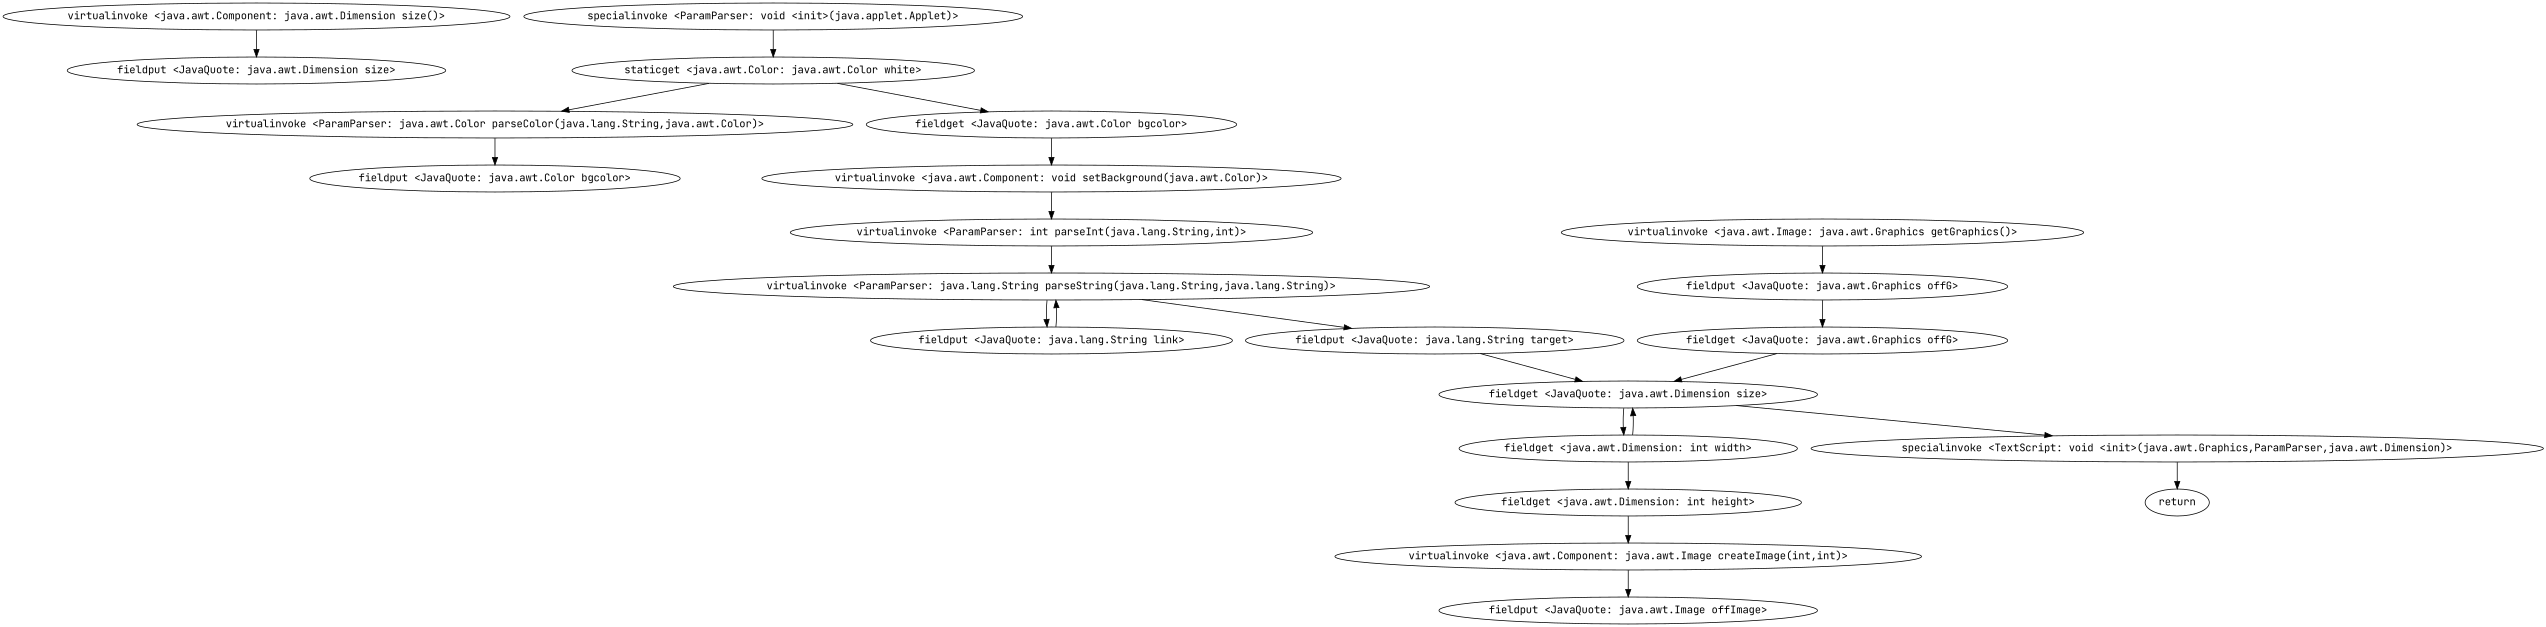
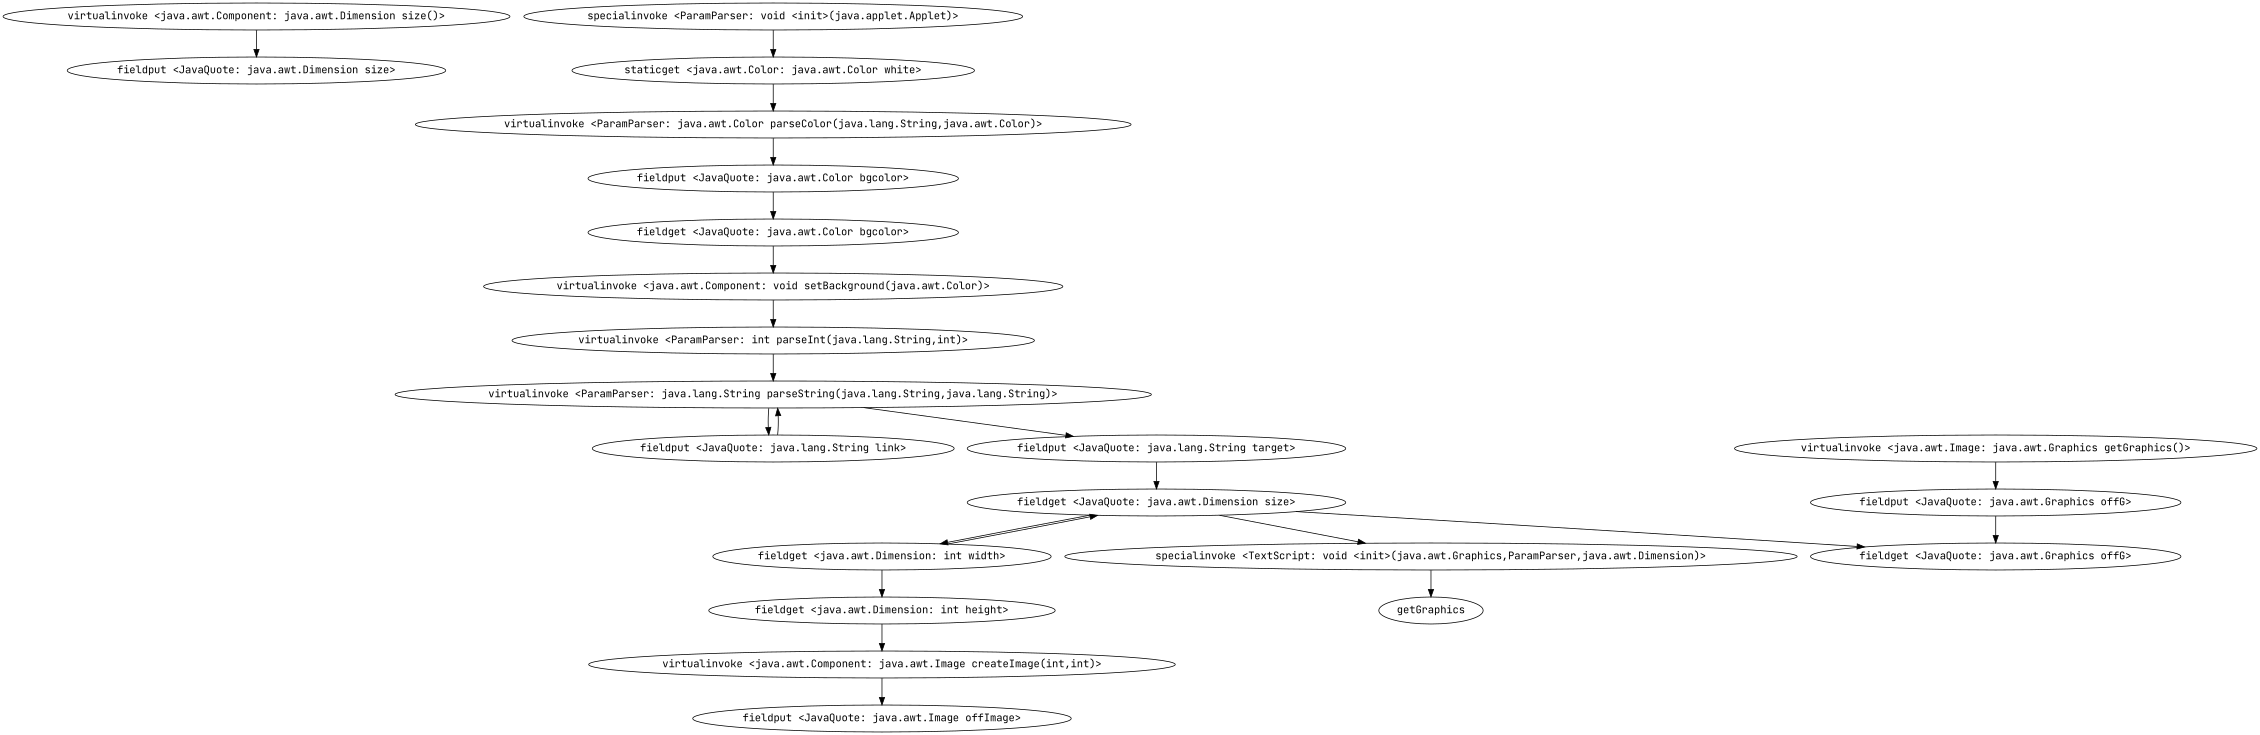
  digraph {
    fontname="JetBrains Mono"
    node [fontname="JetBrains Mono"]
    edge [fontname="JetBrains Mono"]
    "virtualinvoke <java.awt.Component: java.awt.Dimension size()>"
    "fieldput <JavaQuote: java.awt.Dimension size>"
    "specialinvoke <ParamParser: void <init>(java.applet.Applet)>"
    "staticget <java.awt.Color: java.awt.Color white>"
    "virtualinvoke <ParamParser: java.awt.Color parseColor(java.lang.String,java.awt.Color)>"
    "fieldput <JavaQuote: java.awt.Color bgcolor>"
    "fieldget <JavaQuote: java.awt.Color bgcolor>"
    "virtualinvoke <java.awt.Component: void setBackground(java.awt.Color)>"
    "virtualinvoke <ParamParser: int parseInt(java.lang.String,int)>"
    "virtualinvoke <ParamParser: java.lang.String parseString(java.lang.String,java.lang.String)>"
    "fieldput <JavaQuote: java.lang.String link>"
    "fieldput <JavaQuote: java.lang.String target>"
    "fieldget <JavaQuote: java.awt.Dimension size>"
    "fieldget <java.awt.Dimension: int width>"
    "specialinvoke <TextScript: void <init>(java.awt.Graphics,ParamParser,java.awt.Dimension)>"
    "fieldget <java.awt.Dimension: int height>"
    "virtualinvoke <java.awt.Component: java.awt.Image createImage(int,int)>"
-   return
+   return [label=getGraphics]
    "fieldput <JavaQuote: java.awt.Image offImage>"
    "virtualinvoke <java.awt.Image: java.awt.Graphics getGraphics()>"
    "fieldput <JavaQuote: java.awt.Graphics offG>"
    "fieldget <JavaQuote: java.awt.Graphics offG>"
    "virtualinvoke <java.awt.Component: java.awt.Dimension size()>" -> "fieldput <JavaQuote: java.awt.Dimension size>"
    "specialinvoke <ParamParser: void <init>(java.applet.Applet)>" -> "staticget <java.awt.Color: java.awt.Color white>"
    "staticget <java.awt.Color: java.awt.Color white>" -> "virtualinvoke <ParamParser: java.awt.Color parseColor(java.lang.String,java.awt.Color)>"
    "virtualinvoke <ParamParser: java.awt.Color parseColor(java.lang.String,java.awt.Color)>" -> "fieldput <JavaQuote: java.awt.Color bgcolor>"
-   "staticget <java.awt.Color: java.awt.Color white>" -> "fieldget <JavaQuote: java.awt.Color bgcolor>"
+   "fieldput <JavaQuote: java.awt.Color bgcolor>" -> "fieldget <JavaQuote: java.awt.Color bgcolor>"
    "fieldget <JavaQuote: java.awt.Color bgcolor>" -> "virtualinvoke <java.awt.Component: void setBackground(java.awt.Color)>"
    "virtualinvoke <java.awt.Component: void setBackground(java.awt.Color)>" -> "virtualinvoke <ParamParser: int parseInt(java.lang.String,int)>"
    "virtualinvoke <ParamParser: int parseInt(java.lang.String,int)>" -> "virtualinvoke <ParamParser: java.lang.String parseString(java.lang.String,java.lang.String)>"
    "virtualinvoke <ParamParser: java.lang.String parseString(java.lang.String,java.lang.String)>" -> "fieldput <JavaQuote: java.lang.String link>"
    "virtualinvoke <ParamParser: java.lang.String parseString(java.lang.String,java.lang.String)>" -> "fieldput <JavaQuote: java.lang.String target>"
    "fieldput <JavaQuote: java.lang.String link>" -> "virtualinvoke <ParamParser: java.lang.String parseString(java.lang.String,java.lang.String)>"
    "fieldput <JavaQuote: java.lang.String target>" -> "fieldget <JavaQuote: java.awt.Dimension size>"
    "fieldget <JavaQuote: java.awt.Dimension size>" -> "fieldget <java.awt.Dimension: int width>"
    "fieldget <JavaQuote: java.awt.Dimension size>" -> "specialinvoke <TextScript: void <init>(java.awt.Graphics,ParamParser,java.awt.Dimension)>"
    "fieldget <java.awt.Dimension: int width>" -> "fieldget <JavaQuote: java.awt.Dimension size>"
    "fieldget <java.awt.Dimension: int width>" -> "fieldget <java.awt.Dimension: int height>"
    "specialinvoke <TextScript: void <init>(java.awt.Graphics,ParamParser,java.awt.Dimension)>" -> return
    "fieldget <java.awt.Dimension: int height>" -> "virtualinvoke <java.awt.Component: java.awt.Image createImage(int,int)>"
    "virtualinvoke <java.awt.Component: java.awt.Image createImage(int,int)>" -> "fieldput <JavaQuote: java.awt.Image offImage>"
    "virtualinvoke <java.awt.Image: java.awt.Graphics getGraphics()>" -> "fieldput <JavaQuote: java.awt.Graphics offG>"
    "fieldput <JavaQuote: java.awt.Graphics offG>" -> "fieldget <JavaQuote: java.awt.Graphics offG>"
-   "fieldget <JavaQuote: java.awt.Graphics offG>" -> "fieldget <JavaQuote: java.awt.Dimension size>"
+   "fieldget <JavaQuote: java.awt.Dimension size>" -> "fieldget <JavaQuote: java.awt.Graphics offG>"
  }
